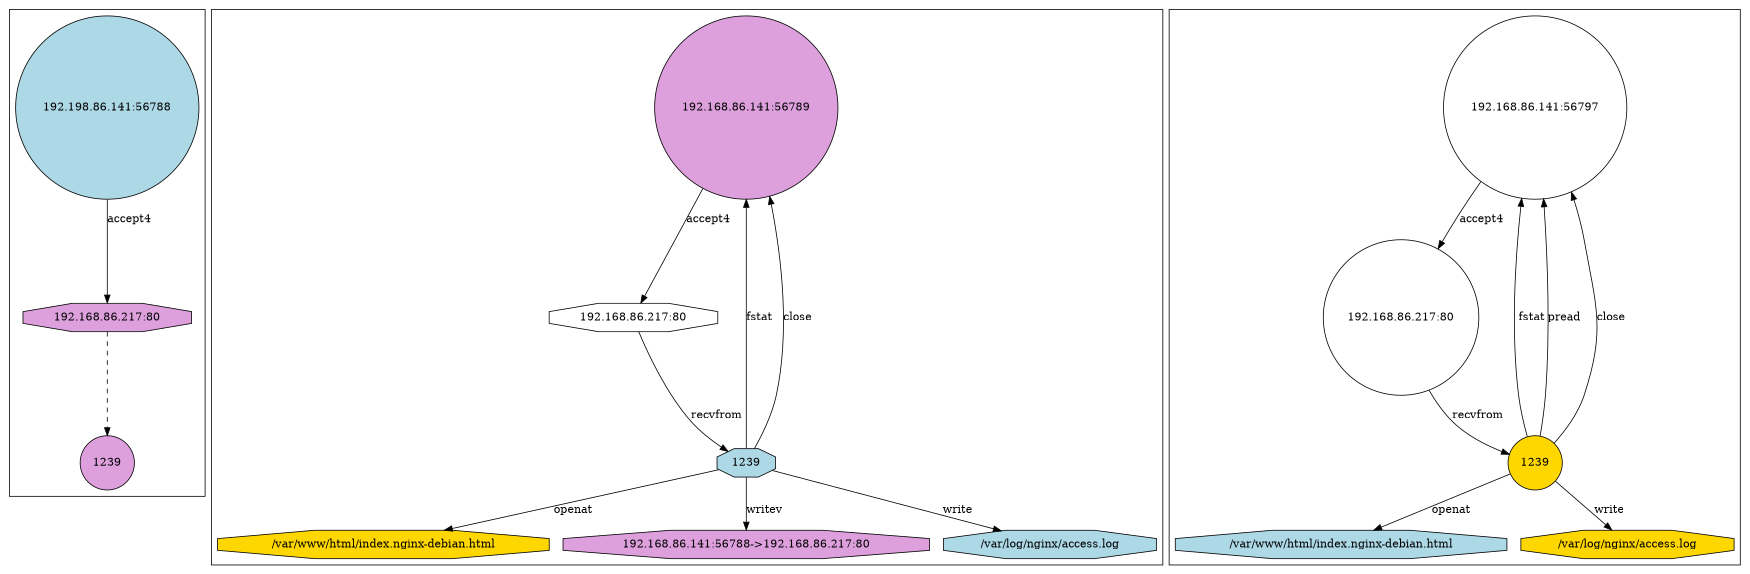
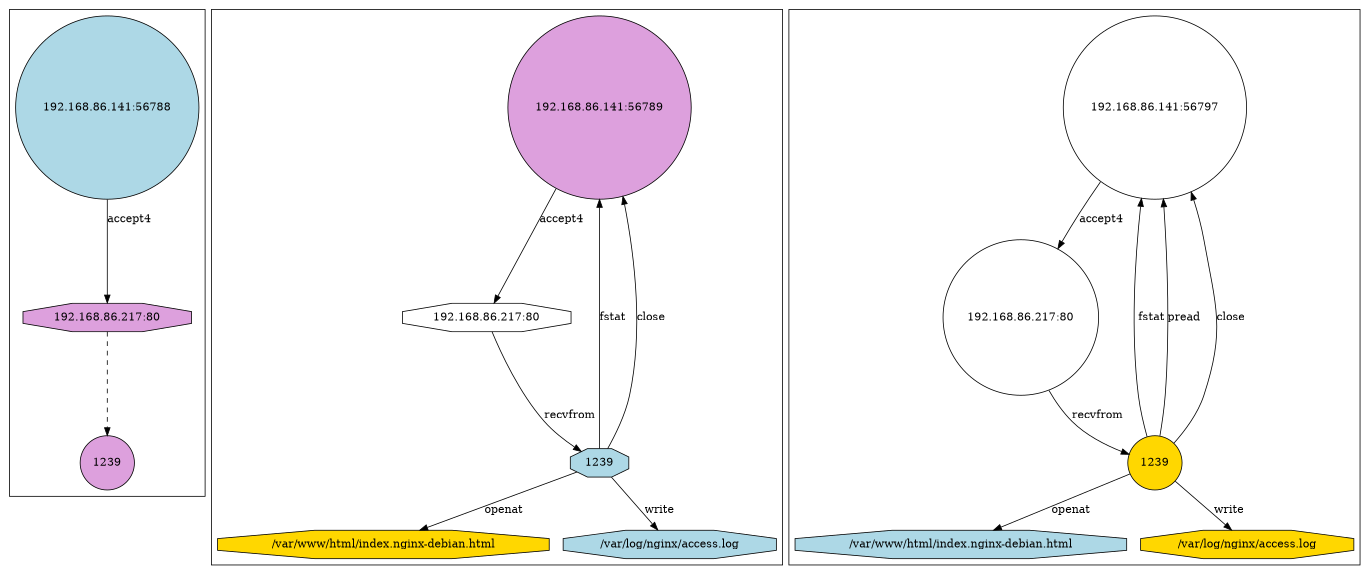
  digraph {
    node [fillcolor=lightblue shape=octagon style=filled]
    edge [style=solid]
-   n1 [label="192.198.86.141:56788" shape=circle]
+   n1 [label="192.168.86.141:56788" shape=circle]
    n2 [fillcolor=plum label="192.168.86.217:80"]
    n3 [fillcolor=plum label=1239 shape=circle]
    n4 [fillcolor=plum label="192.168.86.141:56789" shape=circle]
    n5 [fillcolor=white label="192.168.86.217:80"]
    n6 [label=1239]
    n7 [fillcolor=gold label="/var/www/html/index.nginx-debian.html"]
-   n8 [fillcolor=plum label="192.168.86.141:56788->192.168.86.217:80"]
    n9 [label="/var/log/nginx/access.log"]
    n10 [fillcolor=white label="192.168.86.141:56797" shape=circle]
    n11 [fillcolor=white label="192.168.86.217:80" shape=circle]
    n12 [fillcolor=gold label=1239 shape=circle]
    n13 [label="/var/www/html/index.nginx-debian.html"]
    n14 [fillcolor=gold label="/var/log/nginx/access.log"]
    subgraph cluster_1 {
      n1
      n2
      n3
    }
    subgraph cluster_2 {
      n4
      n5
      n6
      n7
-     n8
      n9
    }
    subgraph cluster_3 {
      n10
      n11
      n12
      n13
      n14
    }
    n1 -> n2 [label=accept4]
    n2 -> n3 [style=dashed]
    n4 -> n5 [label=accept4]
    n5 -> n6 [label=recvfrom]
    n6 -> n4 [label=fstat]
    n6 -> n4 [label=close]
    n6 -> n7 [label=openat]
-   n6 -> n8 [label=writev]
    n6 -> n9 [label=write]
    n10 -> n11 [label=accept4]
    n11 -> n12 [label=recvfrom]
    n12 -> n10 [label=fstat]
    n12 -> n10 [label=pread]
    n12 -> n10 [label=close]
    n12 -> n13 [label=openat]
    n12 -> n14 [label=write]
  }
